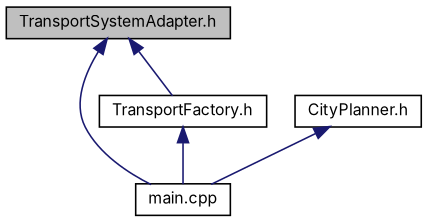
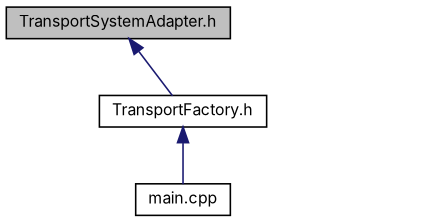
  digraph {
    fontname=Inter
    node [color=black fillcolor=white fontname=Inter fontsize=10 shape=record style=filled]
    edge [color=midnightblue dir=back fontname=Inter fontsize=10 labelfontname=Helvetica labelfontsize=10 style=solid]
    n1 [fillcolor=grey75 fontcolor=black height=0.2 label="TransportSystemAdapter.h" width=0.4]
    n2 [height=0.2 label="main.cpp" width=0.4]
    n3 [height=0.2 label="TransportFactory.h" width=0.4]
-   n4 [height=0.2 label="CityPlanner.h" width=0.4]
-   n1 -> n2
    n1 -> n3
    n3 -> n2
-   n4 -> n2
  }
